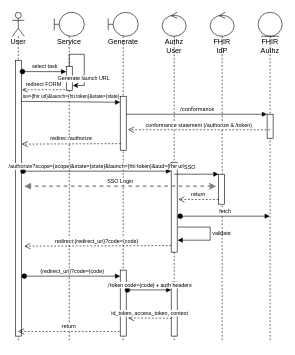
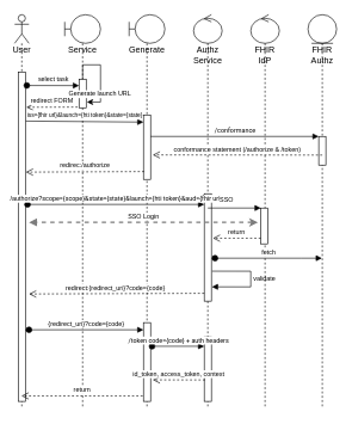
  <mxCell id="0" />
  <mxCell id="1" parent="0" />
  <mxCell id="2" value="User" style="shape=umlLifeline;participant=umlActor;perimeter=lifelinePerimeter;whiteSpace=wrap;html=1;container=1;collapsible=0;recursiveResize=0;verticalAlign=top;spacingTop=36;outlineConnect=0;" parent="1" vertex="1"><mxGeometry x="20" y="20" width="20" height="550" as="geometry" /></mxCell>
  <mxCell id="3" value="" style="html=1;points=[];perimeter=orthogonalPerimeter;" parent="2" vertex="1"><mxGeometry x="5" y="80" width="10" height="460" as="geometry" /></mxCell>
  <mxCell id="4" value="Service" style="shape=umlLifeline;participant=umlBoundary;perimeter=lifelinePerimeter;whiteSpace=wrap;html=1;container=1;collapsible=0;recursiveResize=0;verticalAlign=top;spacingTop=36;outlineConnect=0;" parent="1" vertex="1"><mxGeometry x="90" y="20" width="50" height="550" as="geometry" /></mxCell>
  <mxCell id="5" value="" style="html=1;points=[];perimeter=orthogonalPerimeter;" parent="4" vertex="1"><mxGeometry x="20" y="90" width="10" height="40" as="geometry" /></mxCell>
  <mxCell id="6" style="edgeStyle=orthogonalEdgeStyle;rounded=0;orthogonalLoop=1;jettySize=auto;html=1;entryX=1.1;entryY=0.8;entryDx=0;entryDy=0;entryPerimeter=0;" parent="4" source="5" target="5" edge="1"><mxGeometry relative="1" as="geometry" /></mxCell>
  <mxCell id="7" value="Generate launch URL" style="edgeLabel;html=1;align=center;verticalAlign=middle;resizable=0;points=[];fontSize=9;" parent="6" vertex="1" connectable="0"><mxGeometry x="0.328" y="-2" relative="1" as="geometry"><mxPoint y="8" as="offset" /></mxGeometry></mxCell>
  <mxCell id="8" value="Generate" style="shape=umlLifeline;participant=umlBoundary;perimeter=lifelinePerimeter;whiteSpace=wrap;html=1;container=1;collapsible=0;recursiveResize=0;verticalAlign=top;spacingTop=36;outlineConnect=0;" parent="1" vertex="1"><mxGeometry x="180" y="20" width="50" height="550" as="geometry" /></mxCell>
  <mxCell id="9" value="" style="html=1;points=[];perimeter=orthogonalPerimeter;fontSize=9;" parent="8" vertex="1"><mxGeometry x="20" y="140" width="10" height="90" as="geometry" /></mxCell>
  <mxCell id="10" value="" style="html=1;points=[];perimeter=orthogonalPerimeter;fontSize=9;" parent="8" vertex="1"><mxGeometry x="20" y="430" width="10" height="110" as="geometry" /></mxCell>
- <mxCell id="11" value="Authz User" style="shape=umlLifeline;participant=umlControl;perimeter=lifelinePerimeter;whiteSpace=wrap;html=1;container=1;collapsible=0;recursiveResize=0;verticalAlign=top;spacingTop=36;outlineConnect=0;" parent="1" vertex="1"><mxGeometry x="270" y="20" width="40" height="550" as="geometry" /></mxCell>
+ <mxCell id="11" value="Authz Service" style="shape=umlLifeline;participant=umlControl;perimeter=lifelinePerimeter;whiteSpace=wrap;html=1;container=1;collapsible=0;recursiveResize=0;verticalAlign=top;spacingTop=36;outlineConnect=0;" parent="1" vertex="1"><mxGeometry x="270" y="20" width="40" height="550" as="geometry" /></mxCell>
  <mxCell id="12" value="" style="html=1;points=[];perimeter=orthogonalPerimeter;fontSize=9;" parent="11" vertex="1"><mxGeometry x="15" y="250" width="10" height="150" as="geometry" /></mxCell>
  <mxCell id="13" value="" style="html=1;points=[];perimeter=orthogonalPerimeter;fontSize=9;" parent="11" vertex="1"><mxGeometry x="15" y="450" width="10" height="90" as="geometry" /></mxCell>
  <mxCell id="14" value="validate" style="edgeStyle=orthogonalEdgeStyle;html=1;align=left;spacingLeft=2;endArrow=block;rounded=0;fontSize=9;strokeColor=#030303;strokeWidth=1;exitX=1.1;exitY=0.721;exitDx=0;exitDy=0;exitPerimeter=0;entryX=1.067;entryY=0.867;entryDx=0;entryDy=0;entryPerimeter=0;" parent="11" source="12" target="12" edge="1"><mxGeometry relative="1" as="geometry"><mxPoint x="205" y="360" as="sourcePoint" /><Array as="points"><mxPoint x="80" y="358" /><mxPoint x="80" y="380" /></Array><mxPoint x="30" y="380" as="targetPoint" /></mxGeometry></mxCell>
  <mxCell id="15" value="FHIR IdP" style="shape=umlLifeline;participant=umlControl;perimeter=lifelinePerimeter;whiteSpace=wrap;html=1;container=1;collapsible=0;recursiveResize=0;verticalAlign=top;spacingTop=36;outlineConnect=0;" parent="1" vertex="1"><mxGeometry x="350" y="20" width="40" height="550" as="geometry" /></mxCell>
  <mxCell id="16" value="" style="html=1;points=[];perimeter=orthogonalPerimeter;fontSize=9;" parent="15" vertex="1"><mxGeometry x="14" y="270" width="10" height="50" as="geometry" /></mxCell>
  <mxCell id="17" value="FHIR Authz" style="shape=umlLifeline;participant=umlEntity;perimeter=lifelinePerimeter;whiteSpace=wrap;html=1;container=1;collapsible=0;recursiveResize=0;verticalAlign=top;spacingTop=36;outlineConnect=0;" parent="1" vertex="1"><mxGeometry x="430" y="20" width="40" height="550" as="geometry" /></mxCell>
  <mxCell id="18" value="" style="html=1;points=[];perimeter=orthogonalPerimeter;fontSize=9;" parent="17" vertex="1"><mxGeometry x="15" y="170" width="10" height="40" as="geometry" /></mxCell>
  <mxCell id="19" value="select task" style="html=1;verticalAlign=bottom;startArrow=oval;startFill=1;endArrow=block;startSize=8;rounded=0;fontSize=9;exitX=1.2;exitY=0.041;exitDx=0;exitDy=0;exitPerimeter=0;" parent="1" source="3" edge="1"><mxGeometry width="60" relative="1" as="geometry"><mxPoint x="40" y="120" as="sourcePoint" /><mxPoint x="110" y="119" as="targetPoint" /></mxGeometry></mxCell>
  <mxCell id="20" value="redirect FORM" style="html=1;verticalAlign=bottom;endArrow=open;dashed=1;endSize=8;rounded=0;exitX=-0.2;exitY=0.975;exitDx=0;exitDy=0;exitPerimeter=0;fontSize=9;entryX=1.133;entryY=0.107;entryDx=0;entryDy=0;entryPerimeter=0;" parent="1" source="5" target="3" edge="1"><mxGeometry relative="1" as="geometry"><mxPoint x="400" y="300" as="sourcePoint" /><mxPoint x="40" y="150" as="targetPoint" /></mxGeometry></mxCell>
  <mxCell id="21" value="&lt;span style=&quot;text-align: start;&quot; id=&quot;docs-internal-guid-1505f8b8-7fff-2bb9-398f-21b4f6429415&quot;&gt;&lt;p style=&quot;line-height: 1.2; text-align: center; margin-top: 0pt; margin-bottom: 0pt;&quot; dir=&quot;ltr&quot;&gt;&lt;span style=&quot;font-family: Asap, sans-serif; font-variant-ligatures: normal; font-variant-east-asian: normal; font-variant-position: normal; vertical-align: baseline;&quot;&gt;&lt;font style=&quot;font-size: 8px;&quot;&gt;iss={fhir url}&amp;amp;launch={hti token}&amp;amp;state={state}&lt;/font&gt;&lt;/span&gt;&lt;/p&gt;&lt;/span&gt;" style="html=1;verticalAlign=bottom;endArrow=block;rounded=0;exitX=1.067;exitY=0.149;exitDx=0;exitDy=0;exitPerimeter=0;" parent="1" source="3" edge="1"><mxGeometry width="80" relative="1" as="geometry"><mxPoint x="40" y="170" as="sourcePoint" /><mxPoint x="200" y="170" as="targetPoint" /></mxGeometry></mxCell>
  <mxCell id="22" value="&lt;span style=&quot;text-align: start;&quot; id=&quot;docs-internal-guid-a28b069d-7fff-43a8-c809-6137400d5dd9&quot;&gt;&lt;span style=&quot;font-family: Roboto, sans-serif; font-variant-ligatures: normal; font-variant-east-asian: normal; font-variant-position: normal; vertical-align: baseline;&quot;&gt;&lt;font style=&quot;font-size: 9px;&quot;&gt;/conformance&lt;/font&gt;&lt;/span&gt;&lt;/span&gt;" style="html=1;verticalAlign=bottom;endArrow=block;entryX=0;entryY=0;rounded=0;fontSize=9;" parent="1" target="18" edge="1"><mxGeometry relative="1" as="geometry"><mxPoint x="210" y="190" as="sourcePoint" /></mxGeometry></mxCell>
  <mxCell id="23" value="conformance statement (/authorize &amp;amp; /token)" style="html=1;verticalAlign=bottom;endArrow=open;dashed=1;endSize=8;rounded=0;fontSize=9;entryX=1.3;entryY=0.62;entryDx=0;entryDy=0;entryPerimeter=0;" parent="1" target="9" edge="1"><mxGeometry relative="1" as="geometry"><mxPoint x="375" y="266" as="targetPoint" /><mxPoint x="450" y="216" as="sourcePoint" /></mxGeometry></mxCell>
  <mxCell id="24" value="&lt;span style=&quot;text-align: start;&quot; id=&quot;docs-internal-guid-549b7491-7fff-cfe8-88d7-1d511a69c36a&quot;&gt;&lt;span style=&quot;font-family: Roboto, sans-serif; font-variant-ligatures: normal; font-variant-east-asian: normal; font-variant-position: normal; vertical-align: baseline;&quot;&gt;&lt;font style=&quot;font-size: 9px;&quot;&gt;&lt;span style=&quot;font-family: Helvetica; text-align: center;&quot;&gt;/authorize?&lt;/span&gt;scope={scope}&amp;amp;state={state}&amp;amp;launch={hti token}&amp;amp;aud={fhir url}&lt;/font&gt;&lt;/span&gt;&lt;/span&gt;" style="html=1;verticalAlign=bottom;startArrow=oval;endArrow=block;startSize=8;rounded=0;fontSize=9;exitX=1.3;exitY=0.402;exitDx=0;exitDy=0;exitPerimeter=0;" parent="1" source="3" target="12" edge="1"><mxGeometry relative="1" as="geometry"><mxPoint x="40" y="260" as="sourcePoint" /></mxGeometry></mxCell>
  <mxCell id="25" value="SSO" style="html=1;verticalAlign=bottom;endArrow=block;entryX=0;entryY=0;rounded=0;fontSize=9;" parent="1" target="16" edge="1"><mxGeometry x="-0.287" y="4" relative="1" as="geometry"><mxPoint x="290" y="290" as="sourcePoint" /><mxPoint as="offset" /></mxGeometry></mxCell>
  <mxCell id="26" value="SSO Login" style="html=1;verticalAlign=bottom;endArrow=block;rounded=0;fontSize=9;startArrow=classic;startFill=1;strokeWidth=2;dashed=1;strokeColor=#7D7D7D;" parent="1" edge="1"><mxGeometry width="80" relative="1" as="geometry"><mxPoint x="360" y="310" as="sourcePoint" /><mxPoint x="40" y="310" as="targetPoint" /></mxGeometry></mxCell>
  <mxCell id="27" value="return" style="html=1;verticalAlign=bottom;endArrow=open;dashed=1;endSize=8;rounded=0;fontSize=9;entryX=1.2;entryY=0.414;entryDx=0;entryDy=0;entryPerimeter=0;" parent="1" source="16" target="12" edge="1"><mxGeometry relative="1" as="geometry"><mxPoint x="300" y="330" as="targetPoint" /><mxPoint x="360" y="330" as="sourcePoint" /></mxGeometry></mxCell>
  <mxCell id="28" value="redirec:/authorize" style="html=1;verticalAlign=bottom;endArrow=open;dashed=1;endSize=8;rounded=0;exitX=0.1;exitY=0.878;exitDx=0;exitDy=0;exitPerimeter=0;fontSize=9;entryX=1.067;entryY=0.304;entryDx=0;entryDy=0;entryPerimeter=0;" parent="1" source="9" target="3" edge="1"><mxGeometry relative="1" as="geometry"><mxPoint x="188.5" y="240" as="sourcePoint" /><mxPoint x="40" y="240" as="targetPoint" /></mxGeometry></mxCell>
  <mxCell id="29" value="redirect:{redirect_uri}?code={code}&amp;nbsp;" style="html=1;verticalAlign=bottom;endArrow=open;dashed=1;endSize=8;rounded=0;fontSize=9;strokeWidth=1;exitX=0;exitY=0.927;exitDx=0;exitDy=0;exitPerimeter=0;" parent="1" source="12" edge="1"><mxGeometry relative="1" as="geometry"><mxPoint x="340" y="320" as="sourcePoint" /><mxPoint x="40" y="410" as="targetPoint" /></mxGeometry></mxCell>
  <mxCell id="30" value="{redirect_uri}?code={code}" style="html=1;verticalAlign=bottom;startArrow=oval;endArrow=block;startSize=8;rounded=0;fontSize=9;strokeWidth=1;" parent="1" target="10" edge="1"><mxGeometry relative="1" as="geometry"><mxPoint x="40" y="460" as="sourcePoint" /></mxGeometry></mxCell>
  <mxCell id="31" value="&lt;span style=&quot;text-align: start;&quot; id=&quot;docs-internal-guid-0ab07bfd-7fff-b5ed-49af-7fb6f616343c&quot;&gt;&lt;p style=&quot;line-height: 1.2; text-align: center; margin-top: 0pt; margin-bottom: 0pt;&quot; dir=&quot;ltr&quot;&gt;&lt;span style=&quot;font-family: Roboto, sans-serif; font-variant-ligatures: normal; font-variant-east-asian: normal; font-variant-position: normal; vertical-align: baseline;&quot;&gt;&lt;font style=&quot;font-size: 9px;&quot;&gt;/token code={code} + auth headers&lt;/font&gt;&lt;/span&gt;&lt;/p&gt;&lt;/span&gt;" style="html=1;verticalAlign=bottom;startArrow=oval;endArrow=block;startSize=8;rounded=0;fontSize=9;strokeWidth=1;exitX=1.2;exitY=0.3;exitDx=0;exitDy=0;exitPerimeter=0;" parent="1" source="10" target="13" edge="1"><mxGeometry relative="1" as="geometry"><mxPoint x="225" y="420" as="sourcePoint" /></mxGeometry></mxCell>
  <mxCell id="32" value="id_token, access_token, context" style="html=1;verticalAlign=bottom;endArrow=open;dashed=1;endSize=8;rounded=0;fontSize=9;strokeColor=#030303;strokeWidth=1;exitX=0.1;exitY=0.667;exitDx=0;exitDy=0;exitPerimeter=0;entryX=1.3;entryY=0.727;entryDx=0;entryDy=0;entryPerimeter=0;" parent="1" source="13" target="10" edge="1"><mxGeometry relative="1" as="geometry"><mxPoint x="330" y="420" as="sourcePoint" /><mxPoint x="250" y="420" as="targetPoint" /></mxGeometry></mxCell>
  <mxCell id="33" value="return" style="html=1;verticalAlign=bottom;endArrow=open;dashed=1;endSize=8;rounded=0;fontSize=9;strokeColor=#030303;strokeWidth=1;exitX=-0.1;exitY=0.93;exitDx=0;exitDy=0;exitPerimeter=0;" parent="1" source="10" target="2" edge="1"><mxGeometry relative="1" as="geometry"><mxPoint x="330" y="330" as="sourcePoint" /><mxPoint x="250" y="330" as="targetPoint" /></mxGeometry></mxCell>
  <mxCell id="34" value="fetch" style="html=1;verticalAlign=bottom;startArrow=oval;startFill=1;endArrow=block;startSize=8;rounded=0;fontSize=9;" parent="1" target="17" edge="1"><mxGeometry width="60" relative="1" as="geometry"><mxPoint x="300" y="360" as="sourcePoint" /><mxPoint x="390" y="300" as="targetPoint" /><Array as="points"><mxPoint x="420" y="360" /></Array></mxGeometry></mxCell>
